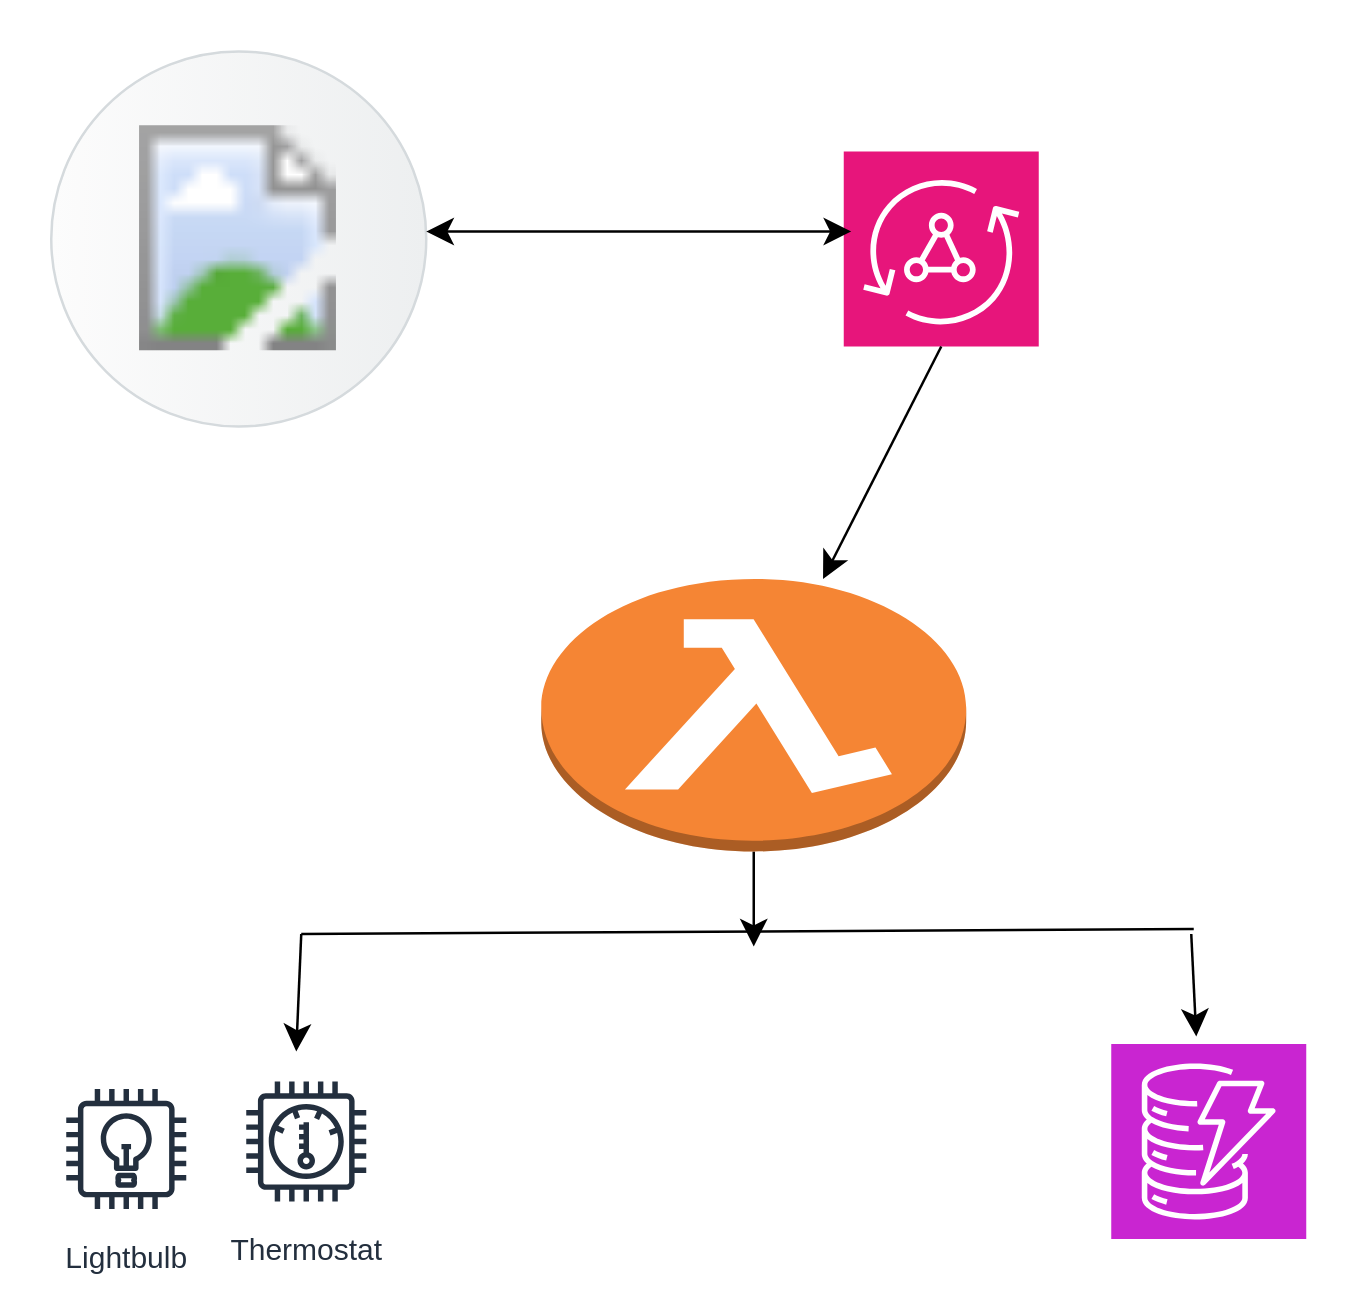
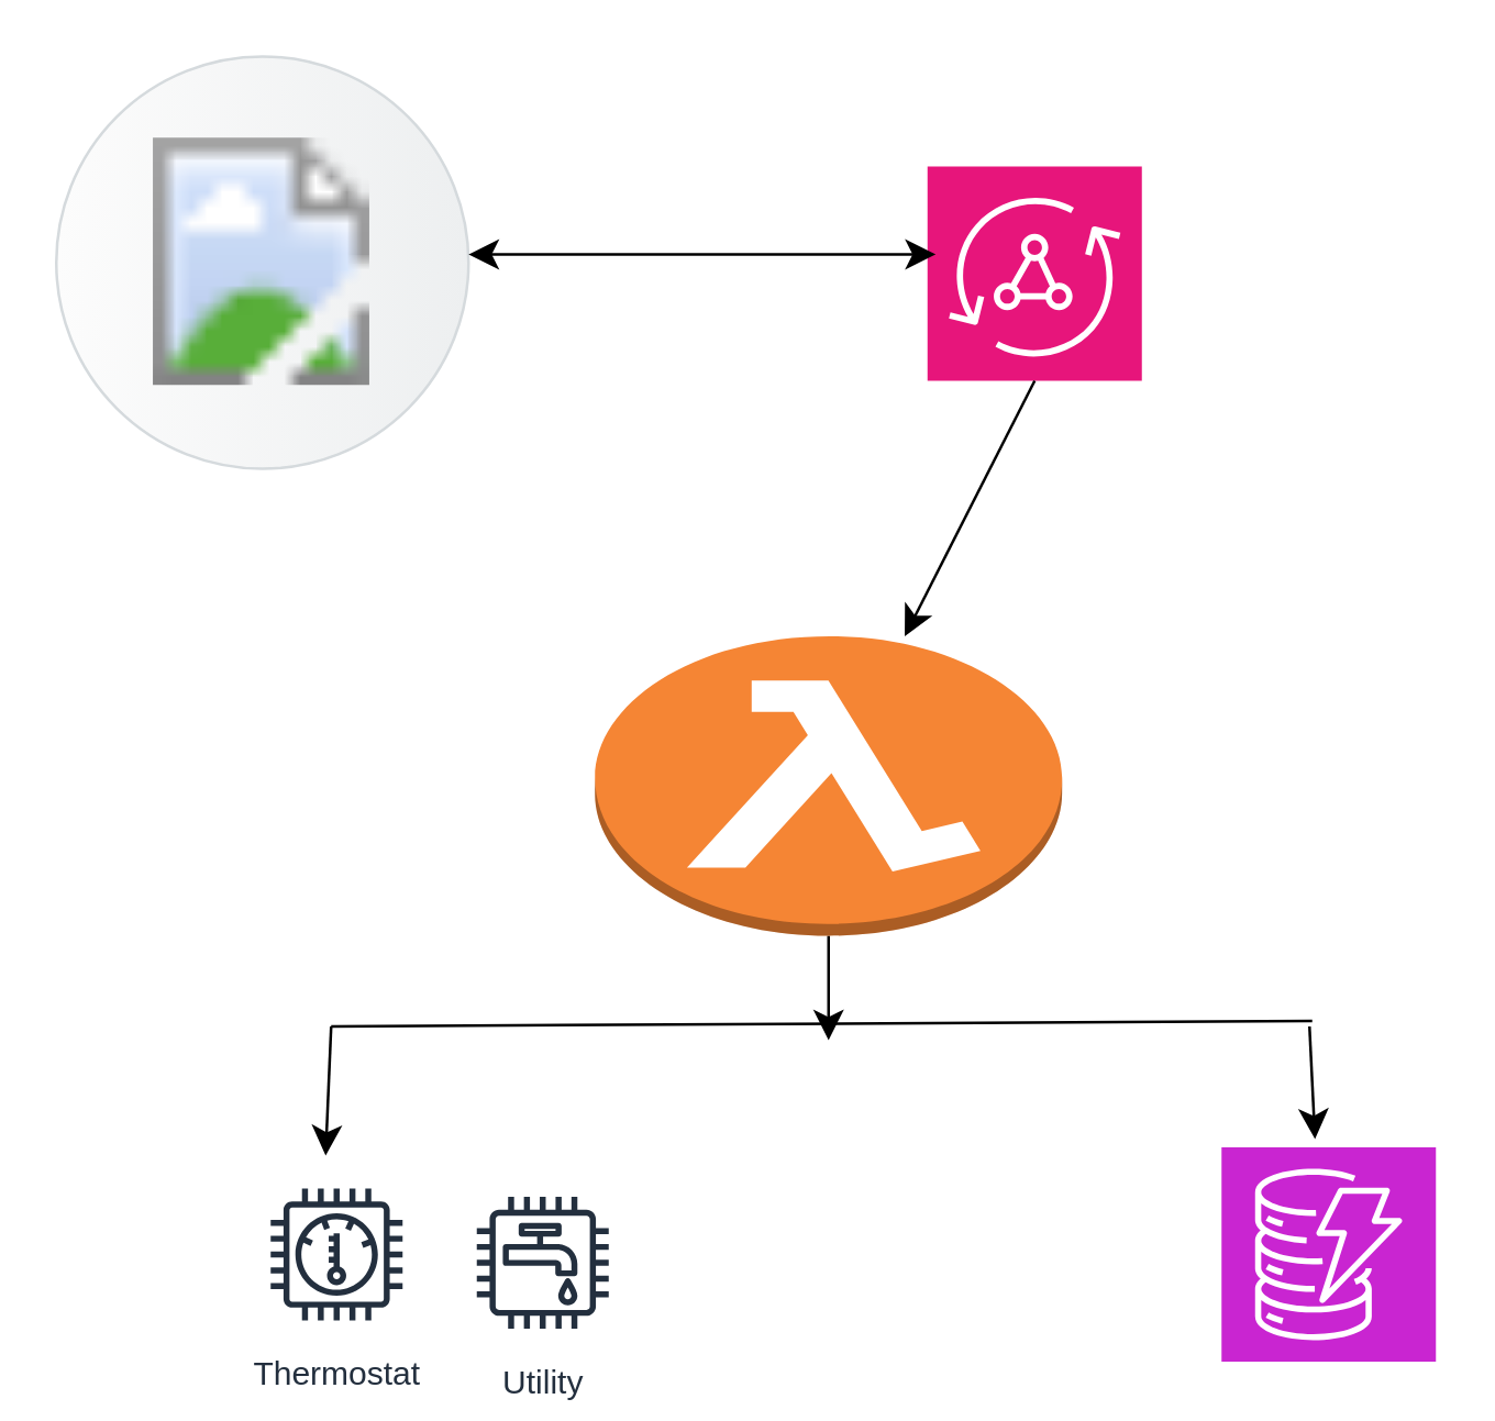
  <mxCell id="0" />
  <mxCell id="1" parent="0" />
- <mxCell id="2" value="Lightbulb" style="sketch=0;outlineConnect=0;fontColor=#232F3E;gradientColor=none;strokeColor=#232F3E;fillColor=#ffffff;dashed=0;verticalLabelPosition=bottom;verticalAlign=top;align=center;html=1;fontSize=12;fontStyle=0;aspect=fixed;shape=mxgraph.aws4.resourceIcon;resIcon=mxgraph.aws4.lightbulb;" vertex="1" parent="1"><mxGeometry x="20" y="429" width="60" height="60" as="geometry" /></mxCell>
  <mxCell id="3" value="Thermostat" style="sketch=0;outlineConnect=0;fontColor=#232F3E;gradientColor=none;strokeColor=#232F3E;fillColor=#ffffff;dashed=0;verticalLabelPosition=bottom;verticalAlign=top;align=center;html=1;fontSize=12;fontStyle=0;aspect=fixed;shape=mxgraph.aws4.resourceIcon;resIcon=mxgraph.aws4.thermostat;" vertex="1" parent="1"><mxGeometry x="92" y="426" width="60" height="60" as="geometry" /></mxCell>
+ <mxCell id="4" value="Utility" style="sketch=0;outlineConnect=0;fontColor=#232F3E;gradientColor=none;strokeColor=#232F3E;fillColor=#ffffff;dashed=0;verticalLabelPosition=bottom;verticalAlign=top;align=center;html=1;fontSize=12;fontStyle=0;aspect=fixed;shape=mxgraph.aws4.resourceIcon;resIcon=mxgraph.aws4.utility;" vertex="1" parent="1"><mxGeometry x="167" y="429" width="60" height="60" as="geometry" /></mxCell>
  <mxCell id="5" value="" style="sketch=0;points=[[0,0,0],[0.25,0,0],[0.5,0,0],[0.75,0,0],[1,0,0],[0,1,0],[0.25,1,0],[0.5,1,0],[0.75,1,0],[1,1,0],[0,0.25,0],[0,0.5,0],[0,0.75,0],[1,0.25,0],[1,0.5,0],[1,0.75,0]];outlineConnect=0;fontColor=#232F3E;fillColor=#E7157B;strokeColor=#ffffff;dashed=0;verticalLabelPosition=bottom;verticalAlign=top;align=center;html=1;fontSize=12;fontStyle=0;aspect=fixed;shape=mxgraph.aws4.resourceIcon;resIcon=mxgraph.aws4.appsync;" vertex="1" parent="1"><mxGeometry x="337" y="60" width="78" height="78" as="geometry" /></mxCell>
  <mxCell id="6" value="" style="shape=mxgraph.sap.icon;labelPosition=center;verticalLabelPosition=bottom;align=center;verticalAlign=top;strokeWidth=1;strokeColor=#D5DADD;fillColor=#EDEFF0;gradientColor=#FCFCFC;gradientDirection=west;aspect=fixed;SAPIcon=UI_Theme_Designer" vertex="1" parent="1"><mxGeometry x="20" y="20" width="150" height="150" as="geometry" /></mxCell>
  <mxCell id="7" style="edgeStyle=none;curved=1;rounded=0;orthogonalLoop=1;jettySize=auto;html=1;fontSize=12;startSize=8;endSize=8;" edge="1" parent="1" source="8"><mxGeometry relative="1" as="geometry"><mxPoint x="301" y="378" as="targetPoint" /></mxGeometry></mxCell>
  <mxCell id="8" value="" style="outlineConnect=0;dashed=0;verticalLabelPosition=bottom;verticalAlign=top;align=center;html=1;shape=mxgraph.aws3.lambda_function;fillColor=#F58534;gradientColor=none;" vertex="1" parent="1"><mxGeometry x="216" y="231" width="170" height="109" as="geometry" /></mxCell>
  <mxCell id="9" value="" style="sketch=0;points=[[0,0,0],[0.25,0,0],[0.5,0,0],[0.75,0,0],[1,0,0],[0,1,0],[0.25,1,0],[0.5,1,0],[0.75,1,0],[1,1,0],[0,0.25,0],[0,0.5,0],[0,0.75,0],[1,0.25,0],[1,0.5,0],[1,0.75,0]];outlineConnect=0;fontColor=#232F3E;fillColor=#C925D1;strokeColor=#ffffff;dashed=0;verticalLabelPosition=bottom;verticalAlign=top;align=center;html=1;fontSize=12;fontStyle=0;aspect=fixed;shape=mxgraph.aws4.resourceIcon;resIcon=mxgraph.aws4.dynamodb;" vertex="1" parent="1"><mxGeometry x="444" y="417" width="78" height="78" as="geometry" /></mxCell>
  <mxCell id="10" value="" style="endArrow=classic;startArrow=classic;html=1;rounded=0;fontSize=12;startSize=8;endSize=8;curved=1;" edge="1" parent="1"><mxGeometry width="50" height="50" relative="1" as="geometry"><mxPoint x="170" y="92" as="sourcePoint" /><mxPoint x="340" y="92" as="targetPoint" /></mxGeometry></mxCell>
  <mxCell id="11" value="" style="endArrow=classic;html=1;rounded=0;fontSize=12;startSize=8;endSize=8;curved=1;" edge="1" parent="1"><mxGeometry width="50" height="50" relative="1" as="geometry"><mxPoint x="476" y="373" as="sourcePoint" /><mxPoint x="478" y="414" as="targetPoint" /></mxGeometry></mxCell>
  <mxCell id="12" value="" style="endArrow=none;html=1;rounded=0;fontSize=12;startSize=8;endSize=8;curved=1;" edge="1" parent="1"><mxGeometry width="50" height="50" relative="1" as="geometry"><mxPoint x="120" y="373" as="sourcePoint" /><mxPoint x="477" y="371" as="targetPoint" /></mxGeometry></mxCell>
  <mxCell id="13" value="" style="endArrow=classic;html=1;rounded=0;fontSize=12;startSize=8;endSize=8;curved=1;" edge="1" parent="1"><mxGeometry width="50" height="50" relative="1" as="geometry"><mxPoint x="120" y="373" as="sourcePoint" /><mxPoint x="118" y="420" as="targetPoint" /></mxGeometry></mxCell>
  <mxCell id="14" value="" style="endArrow=classic;html=1;rounded=0;fontSize=12;startSize=8;endSize=8;curved=1;exitX=0.5;exitY=1;exitDx=0;exitDy=0;exitPerimeter=0;" edge="1" parent="1" source="5" target="8"><mxGeometry width="50" height="50" relative="1" as="geometry"><mxPoint x="332" y="196" as="sourcePoint" /><mxPoint x="382" y="146" as="targetPoint" /></mxGeometry></mxCell>
